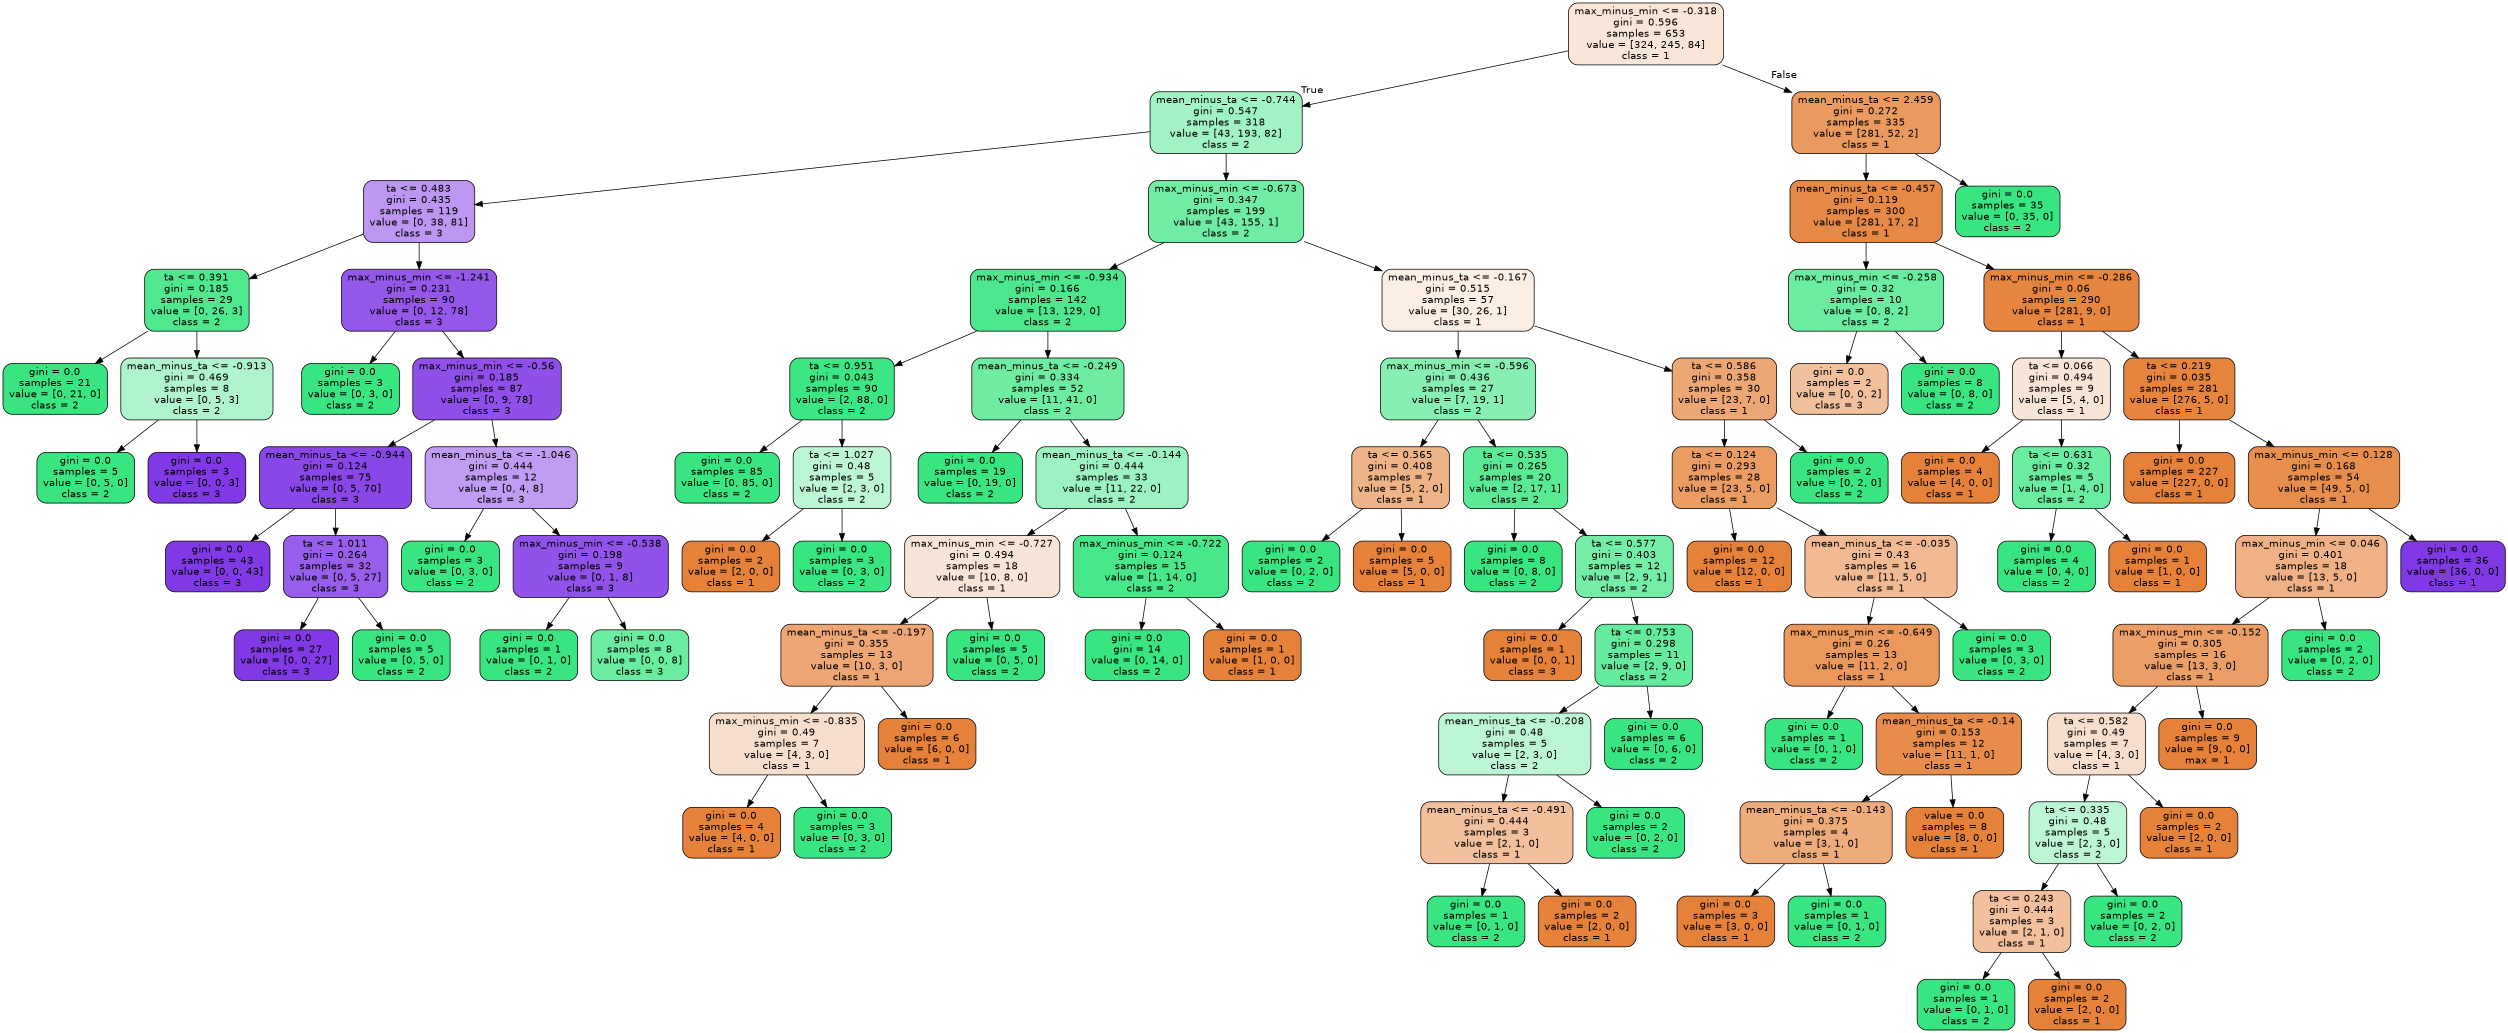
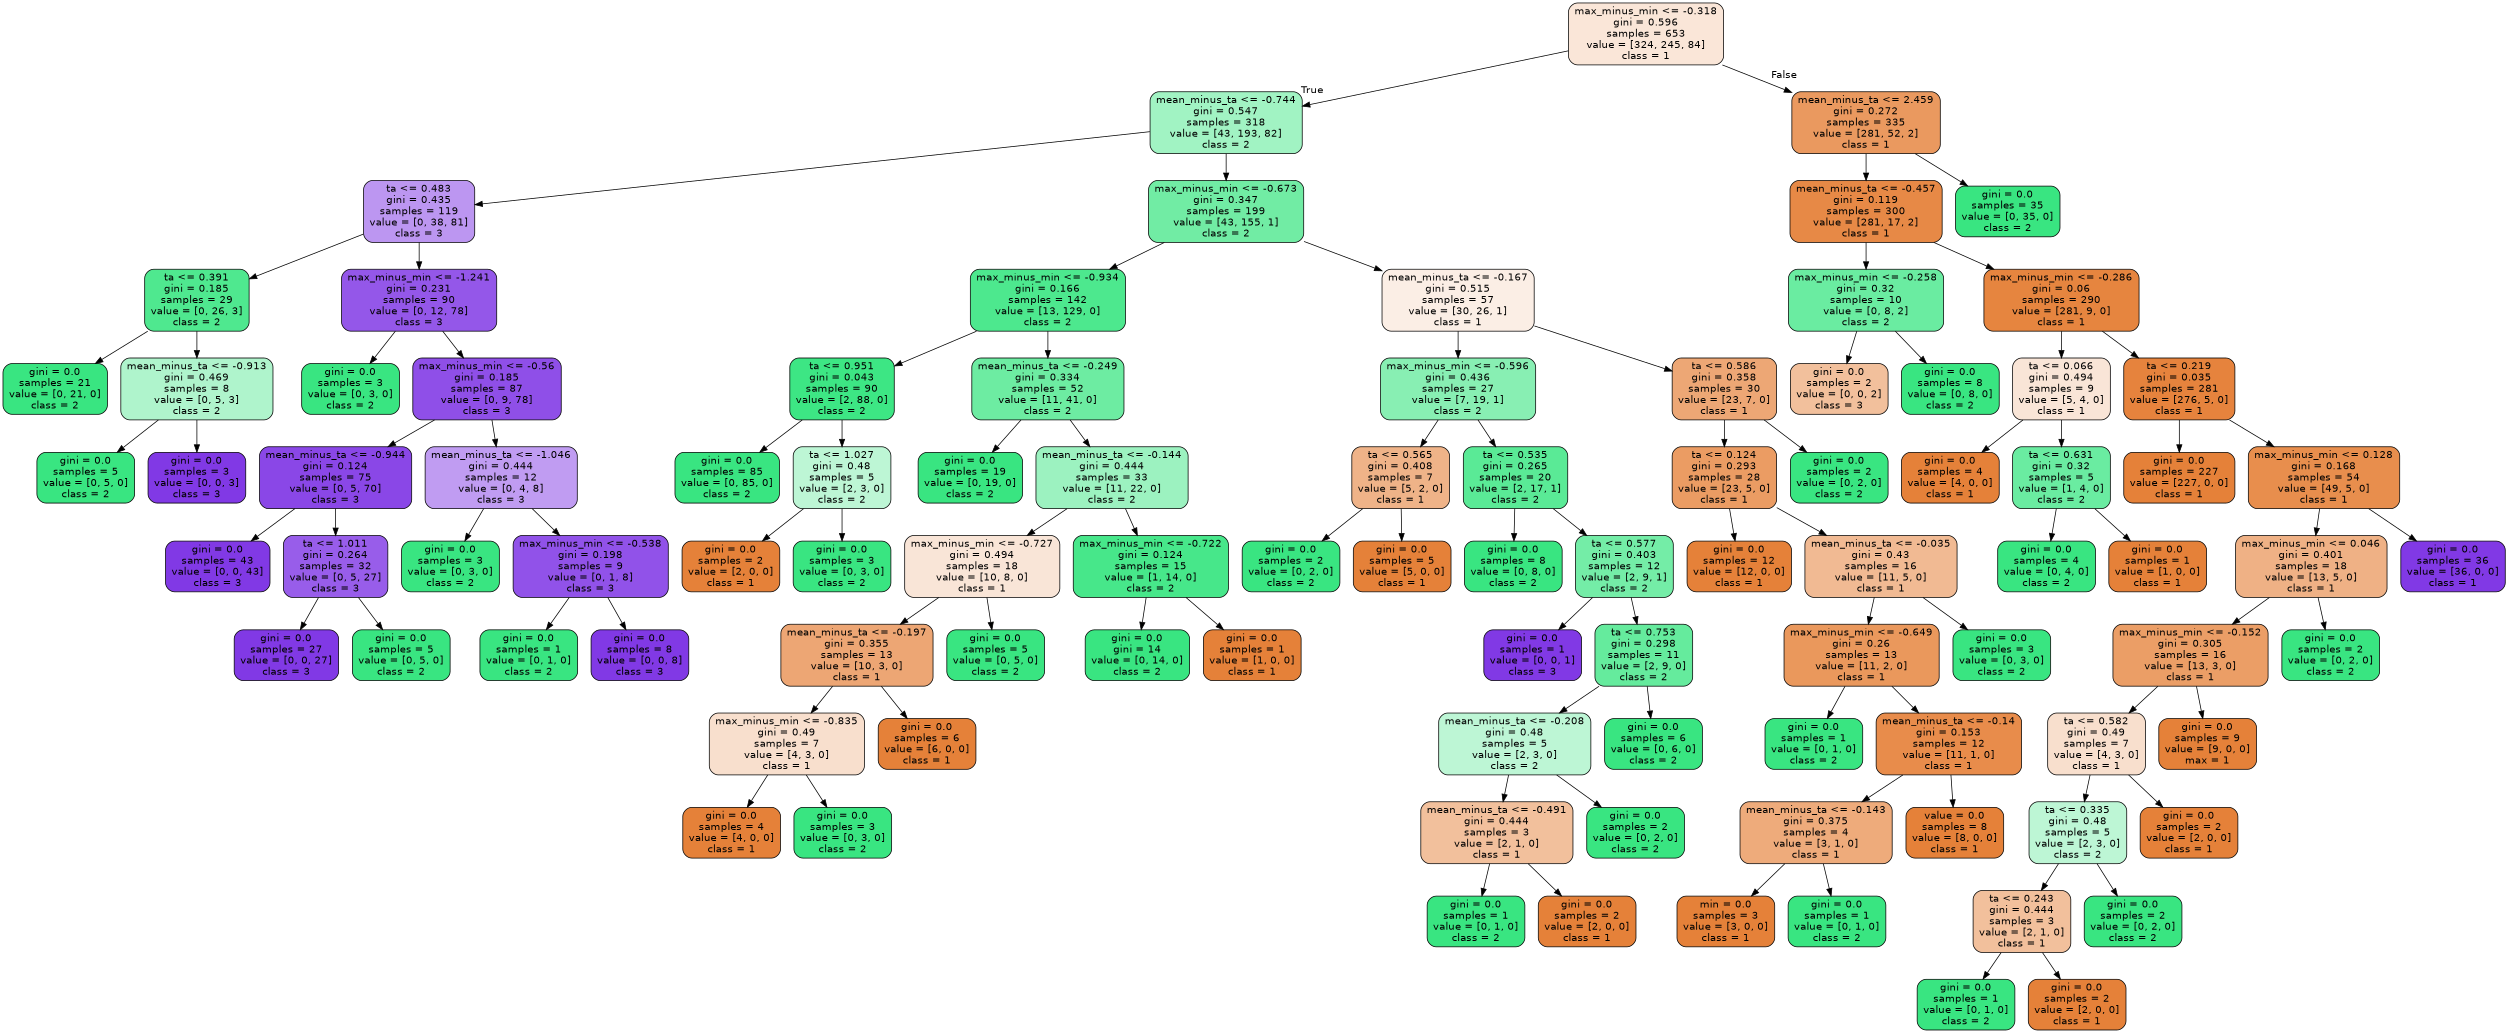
  digraph {
    node [color=black fillcolor="#39e581ff" fontname=helvetica shape=box style="filled, rounded"]
    edge [fontname=helvetica]
    n1 [fillcolor="#e5813931" label="max_minus_min <= -0.318\ngini = 0.596\nsamples = 653\nvalue = [324, 245, 84]\nclass = 1"]
    n2 [fillcolor="#39e58178" label="mean_minus_ta <= -0.744\ngini = 0.547\nsamples = 318\nvalue = [43, 193, 82]\nclass = 2"]
    n3 [fillcolor="#e58139ce" label="mean_minus_ta <= 2.459\ngini = 0.272\nsamples = 335\nvalue = [281, 52, 2]\nclass = 1"]
    n4 [fillcolor="#8139e587" label="ta <= 0.483\ngini = 0.435\nsamples = 119\nvalue = [0, 38, 81]\nclass = 3"]
    n5 [fillcolor="#39e581b7" label="max_minus_min <= -0.673\ngini = 0.347\nsamples = 199\nvalue = [43, 155, 1]\nclass = 2"]
    n6 [fillcolor="#e58139ee" label="mean_minus_ta <= -0.457\ngini = 0.119\nsamples = 300\nvalue = [281, 17, 2]\nclass = 1"]
    n7 [label="gini = 0.0\nsamples = 35\nvalue = [0, 35, 0]\nclass = 2"]
    n8 [fillcolor="#39e581e2" label="ta <= 0.391\ngini = 0.185\nsamples = 29\nvalue = [0, 26, 3]\nclass = 2"]
    n9 [fillcolor="#8139e5d8" label="max_minus_min <= -1.241\ngini = 0.231\nsamples = 90\nvalue = [0, 12, 78]\nclass = 3"]
    n10 [fillcolor="#39e581e5" label="max_minus_min <= -0.934\ngini = 0.166\nsamples = 142\nvalue = [13, 129, 0]\nclass = 2"]
    n11 [fillcolor="#e5813921" label="mean_minus_ta <= -0.167\ngini = 0.515\nsamples = 57\nvalue = [30, 26, 1]\nclass = 1"]
    n12 [label="gini = 0.0\nsamples = 21\nvalue = [0, 21, 0]\nclass = 2"]
    n13 [fillcolor="#39e58166" label="mean_minus_ta <= -0.913\ngini = 0.469\nsamples = 8\nvalue = [0, 5, 3]\nclass = 2"]
    n14 [label="gini = 0.0\nsamples = 3\nvalue = [0, 3, 0]\nclass = 2"]
    n15 [fillcolor="#8139e5e2" label="max_minus_min <= -0.56\ngini = 0.185\nsamples = 87\nvalue = [0, 9, 78]\nclass = 3"]
    n16 [label="gini = 0.0\nsamples = 5\nvalue = [0, 5, 0]\nclass = 2"]
    n17 [fillcolor="#8139e5ff" label="gini = 0.0\nsamples = 3\nvalue = [0, 0, 3]\nclass = 3"]
    n18 [fillcolor="#8139e5ed" label="mean_minus_ta <= -0.944\ngini = 0.124\nsamples = 75\nvalue = [0, 5, 70]\nclass = 3"]
    n19 [fillcolor="#8139e57f" label="mean_minus_ta <= -1.046\ngini = 0.444\nsamples = 12\nvalue = [0, 4, 8]\nclass = 3"]
    n20 [fillcolor="#8139e5ff" label="gini = 0.0\nsamples = 43\nvalue = [0, 0, 43]\nclass = 3"]
    n21 [fillcolor="#8139e5d0" label="ta <= 1.011\ngini = 0.264\nsamples = 32\nvalue = [0, 5, 27]\nclass = 3"]
    n22 [label="gini = 0.0\nsamples = 3\nvalue = [0, 3, 0]\nclass = 2"]
    n23 [fillcolor="#8139e5df" label="max_minus_min <= -0.538\ngini = 0.198\nsamples = 9\nvalue = [0, 1, 8]\nclass = 3"]
    n24 [fillcolor="#8139e5ff" label="gini = 0.0\nsamples = 27\nvalue = [0, 0, 27]\nclass = 3"]
    n25 [label="gini = 0.0\nsamples = 5\nvalue = [0, 5, 0]\nclass = 2"]
    n26 [label="gini = 0.0\nsamples = 1\nvalue = [0, 1, 0]\nclass = 2"]
-   n27 [fillcolor="#39e581bf" label="gini = 0.0\nsamples = 8\nvalue = [0, 0, 8]\nclass = 3"]
+   n27 [fillcolor="#8139e5ff" label="gini = 0.0\nsamples = 8\nvalue = [0, 0, 8]\nclass = 3"]
    n28 [fillcolor="#39e581f9" label="ta <= 0.951\ngini = 0.043\nsamples = 90\nvalue = [2, 88, 0]\nclass = 2"]
    n29 [fillcolor="#39e581bb" label="mean_minus_ta <= -0.249\ngini = 0.334\nsamples = 52\nvalue = [11, 41, 0]\nclass = 2"]
    n30 [fillcolor="#39e58199" label="max_minus_min <= -0.596\ngini = 0.436\nsamples = 27\nvalue = [7, 19, 1]\nclass = 2"]
    n31 [fillcolor="#e58139b1" label="ta <= 0.586\ngini = 0.358\nsamples = 30\nvalue = [23, 7, 0]\nclass = 1"]
    n32 [label="gini = 0.0\nsamples = 85\nvalue = [0, 85, 0]\nclass = 2"]
    n33 [fillcolor="#39e58155" label="ta <= 1.027\ngini = 0.48\nsamples = 5\nvalue = [2, 3, 0]\nclass = 2"]
    n34 [label="gini = 0.0\nsamples = 19\nvalue = [0, 19, 0]\nclass = 2"]
    n35 [fillcolor="#39e5817f" label="mean_minus_ta <= -0.144\ngini = 0.444\nsamples = 33\nvalue = [11, 22, 0]\nclass = 2"]
    n36 [fillcolor="#e58139ff" label="gini = 0.0\nsamples = 2\nvalue = [2, 0, 0]\nclass = 1"]
    n37 [label="gini = 0.0\nsamples = 3\nvalue = [0, 3, 0]\nclass = 2"]
    n38 [fillcolor="#e5813933" label="max_minus_min <= -0.727\ngini = 0.494\nsamples = 18\nvalue = [10, 8, 0]\nclass = 1"]
    n39 [fillcolor="#39e581ed" label="max_minus_min <= -0.722\ngini = 0.124\nsamples = 15\nvalue = [1, 14, 0]\nclass = 2"]
    n40 [fillcolor="#e58139b3" label="mean_minus_ta <= -0.197\ngini = 0.355\nsamples = 13\nvalue = [10, 3, 0]\nclass = 1"]
    n41 [label="gini = 0.0\nsamples = 5\nvalue = [0, 5, 0]\nclass = 2"]
    n42 [label="gini = 0.0\ngini = 14\nvalue = [0, 14, 0]\nclass = 2"]
    n43 [fillcolor="#e58139ff" label="gini = 0.0\nsamples = 1\nvalue = [1, 0, 0]\nclass = 1"]
    n44 [fillcolor="#e5813940" label="max_minus_min <= -0.835\ngini = 0.49\nsamples = 7\nvalue = [4, 3, 0]\nclass = 1"]
    n45 [fillcolor="#e58139ff" label="gini = 0.0\nsamples = 6\nvalue = [6, 0, 0]\nclass = 1"]
    n46 [fillcolor="#e58139ff" label="gini = 0.0\nsamples = 4\nvalue = [4, 0, 0]\nclass = 1"]
    n47 [label="gini = 0.0\nsamples = 3\nvalue = [0, 3, 0]\nclass = 2"]
    n48 [fillcolor="#e5813999" label="ta <= 0.565\ngini = 0.408\nsamples = 7\nvalue = [5, 2, 0]\nclass = 1"]
    n49 [fillcolor="#39e581d4" label="ta <= 0.535\ngini = 0.265\nsamples = 20\nvalue = [2, 17, 1]\nclass = 2"]
    n50 [fillcolor="#e58139c8" label="ta <= 0.124\ngini = 0.293\nsamples = 28\nvalue = [23, 5, 0]\nclass = 1"]
    n51 [label="gini = 0.0\nsamples = 2\nvalue = [0, 2, 0]\nclass = 2"]
    n52 [label="gini = 0.0\nsamples = 2\nvalue = [0, 2, 0]\nclass = 2"]
    n53 [fillcolor="#e58139ff" label="gini = 0.0\nsamples = 5\nvalue = [5, 0, 0]\nclass = 1"]
    n54 [label="gini = 0.0\nsamples = 8\nvalue = [0, 8, 0]\nclass = 2"]
    n55 [fillcolor="#39e581b2" label="ta <= 0.577\ngini = 0.403\nsamples = 12\nvalue = [2, 9, 1]\nclass = 2"]
-   n56 [fillcolor="#e58139ff" label="gini = 0.0\nsamples = 1\nvalue = [0, 0, 1]\nclass = 3"]
+   n56 [fillcolor="#8139e5ff" label="gini = 0.0\nsamples = 1\nvalue = [0, 0, 1]\nclass = 3"]
    n57 [fillcolor="#39e581c6" label="ta <= 0.753\ngini = 0.298\nsamples = 11\nvalue = [2, 9, 0]\nclass = 2"]
    n58 [fillcolor="#39e58155" label="mean_minus_ta <= -0.208\ngini = 0.48\nsamples = 5\nvalue = [2, 3, 0]\nclass = 2"]
    n59 [label="gini = 0.0\nsamples = 6\nvalue = [0, 6, 0]\nclass = 2"]
    n60 [fillcolor="#e581397f" label="mean_minus_ta <= -0.491\ngini = 0.444\nsamples = 3\nvalue = [2, 1, 0]\nclass = 1"]
    n61 [label="gini = 0.0\nsamples = 2\nvalue = [0, 2, 0]\nclass = 2"]
    n62 [label="gini = 0.0\nsamples = 1\nvalue = [0, 1, 0]\nclass = 2"]
    n63 [fillcolor="#e58139ff" label="gini = 0.0\nsamples = 2\nvalue = [2, 0, 0]\nclass = 1"]
    n64 [fillcolor="#e58139ff" label="gini = 0.0\nsamples = 12\nvalue = [12, 0, 0]\nclass = 1"]
    n65 [fillcolor="#e581398b" label="mean_minus_ta <= -0.035\ngini = 0.43\nsamples = 16\nvalue = [11, 5, 0]\nclass = 1"]
    n66 [fillcolor="#e58139d1" label="max_minus_min <= -0.649\ngini = 0.26\nsamples = 13\nvalue = [11, 2, 0]\nclass = 1"]
    n67 [label="gini = 0.0\nsamples = 3\nvalue = [0, 3, 0]\nclass = 2"]
    n68 [label="gini = 0.0\nsamples = 1\nvalue = [0, 1, 0]\nclass = 2"]
    n69 [fillcolor="#e58139e8" label="mean_minus_ta <= -0.14\ngini = 0.153\nsamples = 12\nvalue = [11, 1, 0]\nclass = 1"]
    n70 [fillcolor="#e58139aa" label="mean_minus_ta <= -0.143\ngini = 0.375\nsamples = 4\nvalue = [3, 1, 0]\nclass = 1"]
    n71 [fillcolor="#e58139ff" label="value = 0.0\nsamples = 8\nvalue = [8, 0, 0]\nclass = 1"]
-   n72 [fillcolor="#e58139ff" label="gini = 0.0\nsamples = 3\nvalue = [3, 0, 0]\nclass = 1"]
+   n72 [fillcolor="#e58139ff" label="min = 0.0\nsamples = 3\nvalue = [3, 0, 0]\nclass = 1"]
    n73 [label="gini = 0.0\nsamples = 1\nvalue = [0, 1, 0]\nclass = 2"]
    n74 [fillcolor="#39e581bf" label="max_minus_min <= -0.258\ngini = 0.32\nsamples = 10\nvalue = [0, 8, 2]\nclass = 2"]
    n75 [fillcolor="#e58139f7" label="max_minus_min <= -0.286\ngini = 0.06\nsamples = 290\nvalue = [281, 9, 0]\nclass = 1"]
    n76 [fillcolor="#e581397f" label="gini = 0.0\nsamples = 2\nvalue = [0, 0, 2]\nclass = 3"]
    n77 [label="gini = 0.0\nsamples = 8\nvalue = [0, 8, 0]\nclass = 2"]
    n78 [fillcolor="#e5813933" label="ta <= 0.066\ngini = 0.494\nsamples = 9\nvalue = [5, 4, 0]\nclass = 1"]
    n79 [fillcolor="#e58139fa" label="ta <= 0.219\ngini = 0.035\nsamples = 281\nvalue = [276, 5, 0]\nclass = 1"]
    n80 [fillcolor="#e58139ff" label="gini = 0.0\nsamples = 4\nvalue = [4, 0, 0]\nclass = 1"]
    n81 [fillcolor="#39e581bf" label="ta <= 0.631\ngini = 0.32\nsamples = 5\nvalue = [1, 4, 0]\nclass = 2"]
    n82 [fillcolor="#e58139ff" label="gini = 0.0\nsamples = 227\nvalue = [227, 0, 0]\nclass = 1"]
    n83 [fillcolor="#e58139e5" label="max_minus_min <= 0.128\ngini = 0.168\nsamples = 54\nvalue = [49, 5, 0]\nclass = 1"]
    n84 [label="gini = 0.0\nsamples = 4\nvalue = [0, 4, 0]\nclass = 2"]
    n85 [fillcolor="#e58139ff" label="gini = 0.0\nsamples = 1\nvalue = [1, 0, 0]\nclass = 1"]
    n86 [fillcolor="#e581399d" label="max_minus_min <= 0.046\ngini = 0.401\nsamples = 18\nvalue = [13, 5, 0]\nclass = 1"]
    n87 [fillcolor="#8139e5ff" label="gini = 0.0\nsamples = 36\nvalue = [36, 0, 0]\nclass = 1"]
    n88 [fillcolor="#e58139c4" label="max_minus_min <= -0.152\ngini = 0.305\nsamples = 16\nvalue = [13, 3, 0]\nclass = 1"]
    n89 [label="gini = 0.0\nsamples = 2\nvalue = [0, 2, 0]\nclass = 2"]
    n90 [fillcolor="#e5813940" label="ta <= 0.582\ngini = 0.49\nsamples = 7\nvalue = [4, 3, 0]\nclass = 1"]
    n91 [fillcolor="#e58139ff" label="gini = 0.0\nsamples = 9\nvalue = [9, 0, 0]\nmax = 1"]
    n92 [fillcolor="#39e58155" label="ta <= 0.335\ngini = 0.48\nsamples = 5\nvalue = [2, 3, 0]\nclass = 2"]
    n93 [fillcolor="#e58139ff" label="gini = 0.0\nsamples = 2\nvalue = [2, 0, 0]\nclass = 1"]
    n94 [fillcolor="#e581397f" label="ta <= 0.243\ngini = 0.444\nsamples = 3\nvalue = [2, 1, 0]\nclass = 1"]
    n95 [label="gini = 0.0\nsamples = 2\nvalue = [0, 2, 0]\nclass = 2"]
    n96 [label="gini = 0.0\nsamples = 1\nvalue = [0, 1, 0]\nclass = 2"]
    n97 [fillcolor="#e58139ff" label="gini = 0.0\nsamples = 2\nvalue = [2, 0, 0]\nclass = 1"]
    n1 -> n2 [headlabel=True labelangle=45 labeldistance=2.5]
    n1 -> n3 [headlabel=False labelangle=-45 labeldistance=2.5]
    n2 -> n4
    n2 -> n5
    n3 -> n6
    n3 -> n7
    n4 -> n8
    n4 -> n9
    n5 -> n10
    n5 -> n11
    n6 -> n74
    n6 -> n75
    n8 -> n12
    n8 -> n13
    n9 -> n14
    n9 -> n15
    n10 -> n28
    n10 -> n29
    n11 -> n30
    n11 -> n31
    n13 -> n16
    n13 -> n17
    n15 -> n18
    n15 -> n19
    n18 -> n20
    n18 -> n21
    n19 -> n22
    n19 -> n23
    n21 -> n24
    n21 -> n25
    n23 -> n26
    n23 -> n27
    n28 -> n32
    n28 -> n33
    n29 -> n34
    n29 -> n35
    n30 -> n48
    n30 -> n49
    n31 -> n50
    n31 -> n51
    n33 -> n36
    n33 -> n37
    n35 -> n38
    n35 -> n39
    n38 -> n40
    n38 -> n41
    n39 -> n42
    n39 -> n43
    n40 -> n44
    n40 -> n45
    n44 -> n46
    n44 -> n47
    n48 -> n52
    n48 -> n53
    n49 -> n54
    n49 -> n55
    n50 -> n64
    n50 -> n65
    n55 -> n56
    n55 -> n57
    n57 -> n58
    n57 -> n59
    n58 -> n60
    n58 -> n61
    n60 -> n62
    n60 -> n63
    n65 -> n66
    n65 -> n67
    n66 -> n68
    n66 -> n69
    n69 -> n70
    n69 -> n71
    n70 -> n72
    n70 -> n73
    n74 -> n76
    n74 -> n77
    n75 -> n78
    n75 -> n79
    n78 -> n80
    n78 -> n81
    n79 -> n82
    n79 -> n83
    n81 -> n84
    n81 -> n85
    n83 -> n86
    n83 -> n87
    n86 -> n88
    n86 -> n89
    n88 -> n90
    n88 -> n91
    n90 -> n92
    n90 -> n93
    n92 -> n94
    n92 -> n95
    n94 -> n96
    n94 -> n97
  }
